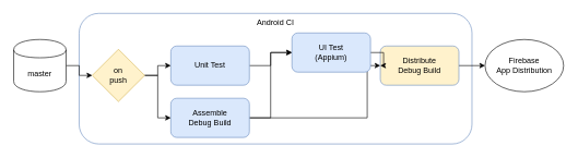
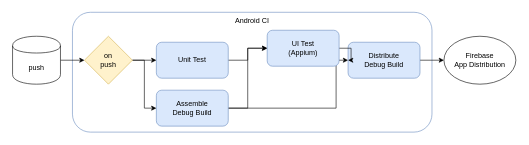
  <mxCell id="0" />
  <mxCell id="1" parent="0" />
  <mxCell id="2" value="Android CI" style="rounded=1;whiteSpace=wrap;html=1;strokeWidth=1;verticalAlign=top;align=center;fillColor=none;strokeColor=#6c8ebf;" parent="1" vertex="1"><mxGeometry x="120" y="20" width="600" height="200" as="geometry" /></mxCell>
  <mxCell id="3" style="edgeStyle=orthogonalEdgeStyle;rounded=0;orthogonalLoop=1;jettySize=auto;html=1;entryX=0;entryY=0.5;entryDx=0;entryDy=0;" edge="1" parent="1" source="4" target="17"><mxGeometry relative="1" as="geometry" /></mxCell>
  <mxCell id="4" value="Unit Test" style="rounded=1;whiteSpace=wrap;html=1;strokeWidth=1;fillColor=#dae8fc;strokeColor=#6c8ebf;" parent="1" vertex="1"><mxGeometry x="260" y="70" width="120" height="60" as="geometry" /></mxCell>
  <mxCell id="5" style="edgeStyle=orthogonalEdgeStyle;rounded=0;orthogonalLoop=1;jettySize=auto;html=1;entryX=0;entryY=0.5;entryDx=0;entryDy=0;strokeWidth=1;" parent="1" source="6" target="14" edge="1"><mxGeometry relative="1" as="geometry" /></mxCell>
- <mxCell id="6" value="master" style="shape=cylinder;whiteSpace=wrap;html=1;boundedLbl=1;backgroundOutline=1;strokeWidth=1;" parent="1" vertex="1"><mxGeometry x="20" y="60" width="80" height="80" as="geometry" /></mxCell>
+ <mxCell id="6" value="push" style="shape=cylinder;whiteSpace=wrap;html=1;boundedLbl=1;backgroundOutline=1;strokeWidth=1;" parent="1" vertex="1"><mxGeometry x="20" y="60" width="80" height="80" as="geometry" /></mxCell>
  <mxCell id="7" style="edgeStyle=orthogonalEdgeStyle;rounded=0;orthogonalLoop=1;jettySize=auto;html=1;entryX=0;entryY=0.5;entryDx=0;entryDy=0;" edge="1" parent="1" source="9" target="17"><mxGeometry relative="1" as="geometry" /></mxCell>
  <mxCell id="8" style="edgeStyle=orthogonalEdgeStyle;rounded=0;orthogonalLoop=1;jettySize=auto;html=1;entryX=0;entryY=0.5;entryDx=0;entryDy=0;" edge="1" parent="1" source="9" target="11"><mxGeometry relative="1" as="geometry"><Array as="points"><mxPoint x="560" y="180" /><mxPoint x="560" y="100" /></Array></mxGeometry></mxCell>
  <mxCell id="9" value="Assemble&lt;br&gt;Debug Build" style="rounded=1;whiteSpace=wrap;html=1;strokeWidth=1;fillColor=#dae8fc;strokeColor=#6c8ebf;" parent="1" vertex="1"><mxGeometry x="260" y="150" width="120" height="60" as="geometry" /></mxCell>
  <mxCell id="10" style="edgeStyle=orthogonalEdgeStyle;rounded=0;orthogonalLoop=1;jettySize=auto;html=1;entryX=0;entryY=0.5;entryDx=0;entryDy=0;strokeWidth=1;" parent="1" source="11" target="15" edge="1"><mxGeometry relative="1" as="geometry" /></mxCell>
- <mxCell id="11" value="Distribute&lt;br&gt;Debug Build" style="rounded=1;whiteSpace=wrap;html=1;strokeWidth=1;fillColor=#fff2cc;strokeColor=#6c8ebf;" parent="1" vertex="1"><mxGeometry x="580" y="70" width="120" height="60" as="geometry" /></mxCell>
+ <mxCell id="11" value="Distribute&lt;br&gt;Debug Build" style="rounded=1;whiteSpace=wrap;html=1;strokeWidth=1;fillColor=#dae8fc;strokeColor=#6c8ebf;" parent="1" vertex="1"><mxGeometry x="580" y="70" width="120" height="60" as="geometry" /></mxCell>
  <mxCell id="12" style="edgeStyle=orthogonalEdgeStyle;rounded=0;orthogonalLoop=1;jettySize=auto;html=1;entryX=0;entryY=0.5;entryDx=0;entryDy=0;strokeWidth=1;" parent="1" source="14" target="4" edge="1"><mxGeometry relative="1" as="geometry" /></mxCell>
  <mxCell id="13" style="edgeStyle=orthogonalEdgeStyle;rounded=0;orthogonalLoop=1;jettySize=auto;html=1;entryX=0;entryY=0.5;entryDx=0;entryDy=0;" edge="1" parent="1" source="14" target="9"><mxGeometry relative="1" as="geometry" /></mxCell>
- <mxCell id="14" value="on&lt;br&gt;push" style="rhombus;whiteSpace=wrap;html=1;strokeWidth=1;fillColor=#fff2cc;strokeColor=#d6b656;" parent="1" vertex="1"><mxGeometry x="140" y="75" width="80" height="80" as="geometry" /></mxCell>
+ <mxCell id="14" value="on&lt;br&gt;push" style="rhombus;whiteSpace=wrap;html=1;strokeWidth=1;fillColor=#fff2cc;strokeColor=#d6b656;" parent="1" vertex="1"><mxGeometry x="140" y="60" width="80" height="80" as="geometry" /></mxCell>
  <mxCell id="15" value="Firebase&lt;br&gt;App Distribution" style="ellipse;whiteSpace=wrap;html=1;strokeWidth=1;" parent="1" vertex="1"><mxGeometry x="740" y="60" width="120" height="80" as="geometry" /></mxCell>
  <mxCell id="16" style="edgeStyle=orthogonalEdgeStyle;rounded=0;orthogonalLoop=1;jettySize=auto;html=1;entryX=0;entryY=0.5;entryDx=0;entryDy=0;" edge="1" parent="1" source="17" target="11"><mxGeometry relative="1" as="geometry" /></mxCell>
  <mxCell id="17" value="UI Test&lt;br&gt;(Appium)" style="rounded=1;whiteSpace=wrap;html=1;strokeWidth=1;fillColor=#dae8fc;strokeColor=#6c8ebf;" vertex="1" parent="1"><mxGeometry x="445" y="50" width="120" height="60" as="geometry" /></mxCell>
